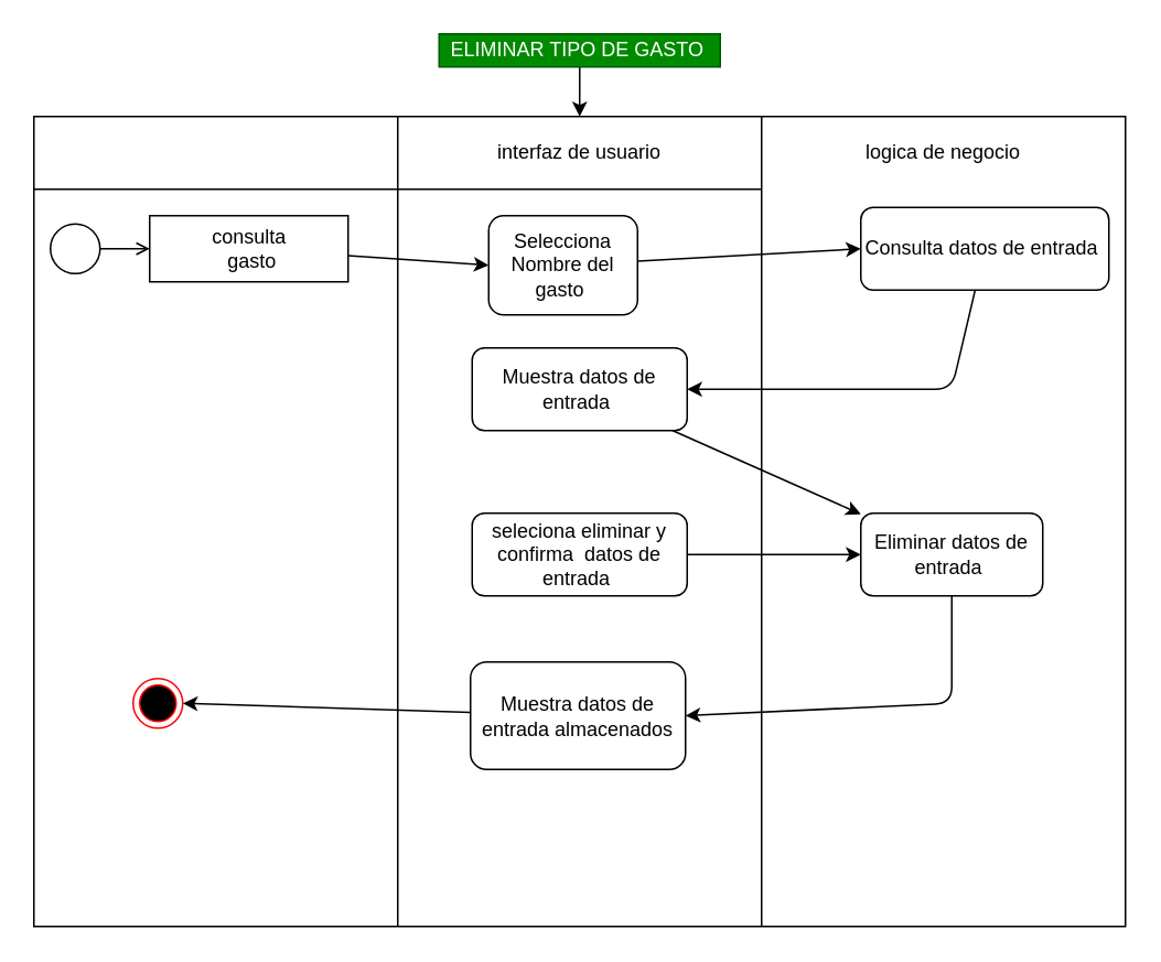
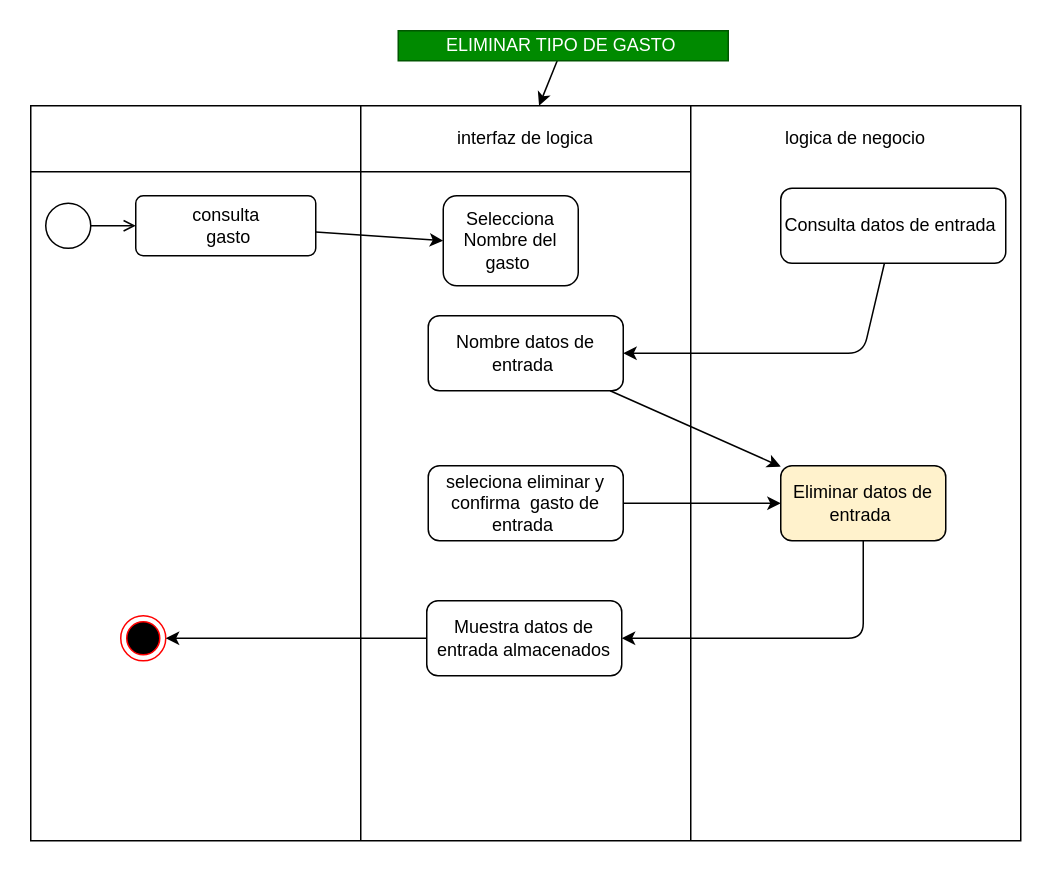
  <mxCell id="0" />
  <mxCell id="1" parent="0" />
  <mxCell id="2" value="" style="shape=table;startSize=0;container=1;collapsible=0;childLayout=tableLayout;" vertex="1" parent="1"><mxGeometry x="20" y="70" width="660" height="490" as="geometry" /></mxCell>
  <mxCell id="3" value="" style="shape=partialRectangle;collapsible=0;dropTarget=0;pointerEvents=0;fillColor=none;top=0;left=0;bottom=0;right=0;points=[[0,0.5],[1,0.5]];portConstraint=eastwest;" vertex="1" parent="2"><mxGeometry width="660" height="44" as="geometry" /></mxCell>
- <mxCell id="4" value="interfaz de usuario" style="shape=partialRectangle;html=1;whiteSpace=wrap;connectable=0;overflow=hidden;fillColor=none;top=0;left=0;bottom=0;right=0;pointerEvents=1;" vertex="1" parent="3"><mxGeometry x="220" width="220" height="44" as="geometry"><mxRectangle width="220" height="44" as="alternateBounds" /></mxGeometry></mxCell>
+ <mxCell id="4" value="interfaz de logica" style="shape=partialRectangle;html=1;whiteSpace=wrap;connectable=0;overflow=hidden;fillColor=none;top=0;left=0;bottom=0;right=0;pointerEvents=1;" vertex="1" parent="3"><mxGeometry x="220" width="220" height="44" as="geometry"><mxRectangle width="220" height="44" as="alternateBounds" /></mxGeometry></mxCell>
  <mxCell id="5" value="logica de negocio" style="shape=partialRectangle;html=1;whiteSpace=wrap;connectable=0;overflow=hidden;fillColor=none;top=0;left=0;bottom=0;right=0;pointerEvents=1;" vertex="1" parent="3"><mxGeometry x="440" width="220" height="44" as="geometry"><mxRectangle width="220" height="44" as="alternateBounds" /></mxGeometry></mxCell>
  <mxCell id="6" value="" style="shape=partialRectangle;collapsible=0;dropTarget=0;pointerEvents=0;fillColor=none;top=0;left=0;bottom=0;right=0;points=[[0,0.5],[1,0.5]];portConstraint=eastwest;" vertex="1" parent="2"><mxGeometry y="44" width="660" height="446" as="geometry" /></mxCell>
  <mxCell id="7" value="" style="shape=partialRectangle;html=1;whiteSpace=wrap;connectable=0;overflow=hidden;fillColor=none;top=0;left=0;bottom=0;right=0;pointerEvents=1;" vertex="1" parent="6"><mxGeometry width="220" height="446" as="geometry"><mxRectangle width="220" height="446" as="alternateBounds" /></mxGeometry></mxCell>
  <mxCell id="8" value="" style="shape=partialRectangle;html=1;whiteSpace=wrap;connectable=0;overflow=hidden;fillColor=none;top=0;left=0;bottom=0;right=0;pointerEvents=1;" vertex="1" parent="6"><mxGeometry x="220" width="220" height="446" as="geometry"><mxRectangle width="220" height="446" as="alternateBounds" /></mxGeometry></mxCell>
  <mxCell id="9" value="" style="shape=partialRectangle;html=1;whiteSpace=wrap;connectable=0;overflow=hidden;fillColor=none;top=0;left=0;bottom=0;right=0;pointerEvents=1;" vertex="1" parent="6"><mxGeometry x="440" width="220" height="446" as="geometry"><mxRectangle width="220" height="446" as="alternateBounds" /></mxGeometry></mxCell>
- <mxCell id="10" style="edgeStyle=none;html=1;entryX=0;entryY=0.5;entryDx=0;entryDy=0;" edge="1" parent="1" source="11" target="13"><mxGeometry relative="1" as="geometry" /></mxCell>
  <mxCell id="11" value="Selecciona&lt;br&gt;Nombre del gasto&amp;nbsp;" style="rounded=1;whiteSpace=wrap;html=1;fillColor=#FFFFFF;fontColor=#000000;" vertex="1" parent="1"><mxGeometry x="295" y="130" width="90" height="60" as="geometry" /></mxCell>
  <mxCell id="12" style="edgeStyle=none;html=1;entryX=1;entryY=0.5;entryDx=0;entryDy=0;" edge="1" parent="1" source="13" target="22"><mxGeometry relative="1" as="geometry"><Array as="points"><mxPoint x="575" y="235" /></Array></mxGeometry></mxCell>
  <mxCell id="13" value="Consulta datos de entrada&amp;nbsp;" style="rounded=1;whiteSpace=wrap;html=1;fillColor=#FFFFFF;fontColor=#000000;" vertex="1" parent="1"><mxGeometry x="520" y="125" width="150" height="50" as="geometry" /></mxCell>
  <mxCell id="14" style="edgeStyle=none;html=1;entryX=0;entryY=0.5;entryDx=0;entryDy=0;" edge="1" parent="1" source="15" target="11"><mxGeometry relative="1" as="geometry" /></mxCell>
- <mxCell id="15" value="&lt;span style=&quot;color: rgb(0 , 0 , 0)&quot;&gt;consulta&lt;br&gt;&amp;nbsp;gasto&lt;/span&gt;" style="html=1;align=center;verticalAlign=middle;absoluteArcSize=1;arcSize=10;dashed=0;fillColor=#FFFFFF;rounded=0;" vertex="1" parent="1"><mxGeometry x="90" y="130" width="120" height="40" as="geometry" /></mxCell>
+ <mxCell id="15" value="&lt;span style=&quot;color: rgb(0 , 0 , 0)&quot;&gt;consulta&lt;br&gt;&amp;nbsp;gasto&lt;/span&gt;" style="html=1;align=center;verticalAlign=middle;rounded=1;absoluteArcSize=1;arcSize=10;dashed=0;fillColor=#FFFFFF;" vertex="1" parent="1"><mxGeometry x="90" y="130" width="120" height="40" as="geometry" /></mxCell>
  <mxCell id="16" value="" style="ellipse;html=1;fillColor=#FFFFFF;" vertex="1" parent="1"><mxGeometry x="30" y="135" width="30" height="30" as="geometry" /></mxCell>
  <mxCell id="17" value="" style="endArrow=open;html=1;rounded=0;align=center;verticalAlign=top;endFill=0;labelBackgroundColor=none;endSize=6;entryX=0;entryY=0.5;entryDx=0;entryDy=0;" edge="1" parent="1" source="16" target="15"><mxGeometry relative="1" as="geometry"><mxPoint x="100" y="135" as="targetPoint" /></mxGeometry></mxCell>
  <mxCell id="18" value="" style="ellipse;html=1;shape=endState;fillColor=#000000;strokeColor=#ff0000;" vertex="1" parent="1"><mxGeometry x="80" y="410" width="30" height="30" as="geometry" /></mxCell>
  <mxCell id="19" value="" style="edgeStyle=none;html=1;" edge="1" parent="1" source="20" target="3"><mxGeometry relative="1" as="geometry" /></mxCell>
- <mxCell id="20" value="ELIMINAR TIPO DE GASTO&amp;nbsp;" style="text;html=1;resizable=0;autosize=1;align=center;verticalAlign=middle;points=[];rounded=0;fillColor=#008a00;fontColor=#ffffff;strokeColor=#005700;" vertex="1" parent="1"><mxGeometry x="265" y="20" width="170" height="20" as="geometry" /></mxCell>
+ <mxCell id="20" value="ELIMINAR TIPO DE GASTO&amp;nbsp;" style="text;html=1;resizable=0;autosize=1;align=center;verticalAlign=middle;points=[];rounded=0;fillColor=#008a00;fontColor=#ffffff;strokeColor=#005700;" vertex="1" parent="1"><mxGeometry x="265" y="20" width="220" height="20" as="geometry" /></mxCell>
  <mxCell id="21" style="edgeStyle=none;html=1;" edge="1" parent="1" source="22" target="26"><mxGeometry relative="1" as="geometry" /></mxCell>
- <mxCell id="22" value="Muestra datos de entrada&amp;nbsp;" style="whiteSpace=wrap;html=1;fillColor=#FFFFFF;fontColor=#000000;rounded=1;" vertex="1" parent="1"><mxGeometry x="285" y="210" width="130" height="50" as="geometry" /></mxCell>
+ <mxCell id="22" value="Nombre datos de entrada&amp;nbsp;" style="whiteSpace=wrap;html=1;fillColor=#FFFFFF;fontColor=#000000;rounded=1;" vertex="1" parent="1"><mxGeometry x="285" y="210" width="130" height="50" as="geometry" /></mxCell>
  <mxCell id="23" style="edgeStyle=none;html=1;entryX=0;entryY=0.5;entryDx=0;entryDy=0;" edge="1" parent="1" source="24" target="26"><mxGeometry relative="1" as="geometry" /></mxCell>
- <mxCell id="24" value="seleciona eliminar y confirma&amp;nbsp; datos de entrada&amp;nbsp;" style="whiteSpace=wrap;html=1;fillColor=#FFFFFF;fontColor=#000000;rounded=1;" vertex="1" parent="1"><mxGeometry x="285" y="310" width="130" height="50" as="geometry" /></mxCell>
+ <mxCell id="24" value="seleciona eliminar y confirma&amp;nbsp; gasto de entrada&amp;nbsp;" style="whiteSpace=wrap;html=1;fillColor=#FFFFFF;fontColor=#000000;rounded=1;" vertex="1" parent="1"><mxGeometry x="285" y="310" width="130" height="50" as="geometry" /></mxCell>
  <mxCell id="25" style="edgeStyle=none;html=1;entryX=1;entryY=0.5;entryDx=0;entryDy=0;" edge="1" parent="1" source="26" target="28"><mxGeometry relative="1" as="geometry"><Array as="points"><mxPoint x="575" y="425" /></Array></mxGeometry></mxCell>
- <mxCell id="26" value="Eliminar datos de entrada&amp;nbsp;" style="rounded=1;whiteSpace=wrap;html=1;fillColor=#FFFFFF;fontColor=#000000;" vertex="1" parent="1"><mxGeometry x="520" y="310" width="110" height="50" as="geometry" /></mxCell>
+ <mxCell id="26" value="Eliminar datos de entrada&amp;nbsp;" style="rounded=1;whiteSpace=wrap;html=1;fillColor=#fff2cc;fontColor=#000000;" vertex="1" parent="1"><mxGeometry x="520" y="310" width="110" height="50" as="geometry" /></mxCell>
  <mxCell id="27" style="edgeStyle=none;html=1;entryX=1;entryY=0.5;entryDx=0;entryDy=0;" edge="1" parent="1" source="28" target="18"><mxGeometry relative="1" as="geometry" /></mxCell>
- <mxCell id="28" value="Muestra datos de entrada almacenados" style="whiteSpace=wrap;html=1;fillColor=#FFFFFF;fontColor=#000000;rounded=1;" vertex="1" parent="1"><mxGeometry x="284" y="400" width="130" height="65" as="geometry" /></mxCell>
+ <mxCell id="28" value="Muestra datos de entrada almacenados" style="whiteSpace=wrap;html=1;fillColor=#FFFFFF;fontColor=#000000;rounded=1;" vertex="1" parent="1"><mxGeometry x="284" y="400" width="130" height="50" as="geometry" /></mxCell>
